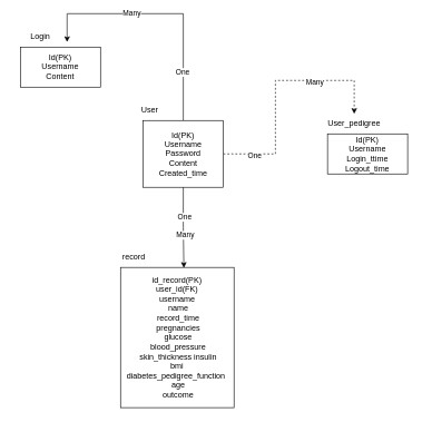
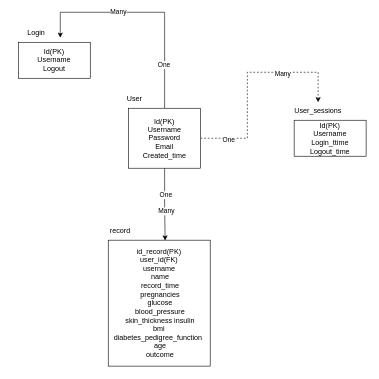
  <mxCell id="0" />
  <mxCell id="1" parent="0" />
  <mxCell id="2" style="edgeStyle=orthogonalEdgeStyle;rounded=0;orthogonalLoop=1;jettySize=auto;html=1;entryX=1;entryY=0.75;entryDx=0;entryDy=0;" parent="1" source="8" target="15" edge="1"><mxGeometry relative="1" as="geometry"><mxPoint x="250" y="-10" as="targetPoint" /><Array as="points"><mxPoint x="274" y="20" /><mxPoint x="100" y="20" /></Array></mxGeometry></mxCell>
  <mxCell id="3" value="Many" style="edgeLabel;html=1;align=center;verticalAlign=middle;resizable=0;points=[];" parent="2" vertex="1" connectable="0"><mxGeometry x="0.263" y="-1" relative="1" as="geometry"><mxPoint as="offset" /></mxGeometry></mxCell>
  <mxCell id="4" value="One" style="edgeLabel;html=1;align=center;verticalAlign=middle;resizable=0;points=[];" parent="2" vertex="1" connectable="0"><mxGeometry x="-0.613" y="2" relative="1" as="geometry"><mxPoint as="offset" /></mxGeometry></mxCell>
  <mxCell id="5" style="edgeStyle=orthogonalEdgeStyle;rounded=0;orthogonalLoop=1;jettySize=auto;html=1;dashed=1;" parent="1" source="8" target="14" edge="1"><mxGeometry relative="1" as="geometry"><Array as="points"><mxPoint x="412" y="230" /><mxPoint x="412" y="120" /><mxPoint x="530" y="120" /></Array></mxGeometry></mxCell>
  <mxCell id="6" value="One" style="edgeLabel;html=1;align=center;verticalAlign=middle;resizable=0;points=[];" parent="5" vertex="1" connectable="0"><mxGeometry x="-0.739" y="-1" relative="1" as="geometry"><mxPoint as="offset" /></mxGeometry></mxCell>
  <mxCell id="7" value="Many" style="edgeLabel;html=1;align=center;verticalAlign=middle;resizable=0;points=[];" parent="5" vertex="1" connectable="0"><mxGeometry x="0.383" y="-1" relative="1" as="geometry"><mxPoint as="offset" /></mxGeometry></mxCell>
- <mxCell id="8" value="Id(PK)&lt;div&gt;Username&lt;/div&gt;&lt;div&gt;Password&lt;/div&gt;&lt;div&gt;Content&lt;/div&gt;&lt;div&gt;Created_time&lt;/div&gt;" style="rounded=0;whiteSpace=wrap;html=1;" parent="1" vertex="1"><mxGeometry x="214" y="180" width="120" height="100" as="geometry" /></mxCell>
+ <mxCell id="8" value="Id(PK)&lt;div&gt;Username&lt;/div&gt;&lt;div&gt;Password&lt;/div&gt;&lt;div&gt;Email&lt;/div&gt;&lt;div&gt;Created_time&lt;/div&gt;" style="rounded=0;whiteSpace=wrap;html=1;" parent="1" vertex="1"><mxGeometry x="214" y="180" width="120" height="100" as="geometry" /></mxCell>
  <mxCell id="9" value="id_record(PK)&lt;div&gt;user_id(FK)&lt;br&gt;&lt;div&gt;username&lt;div&gt;&amp;nbsp;name&lt;/div&gt;&lt;div&gt;&lt;span class=&quot;hljs-comment&quot;&gt;&amp;nbsp;record_time&lt;/span&gt;&lt;/div&gt;&lt;div&gt;&amp;nbsp;pregnancies&lt;/div&gt;&lt;div&gt;&amp;nbsp;glucose&lt;/div&gt;&lt;div&gt;&lt;span style=&quot;background-color: initial;&quot;&gt;&amp;nbsp;blood_pressure&lt;/span&gt;&lt;/div&gt;&lt;div&gt;&lt;span style=&quot;background-color: initial;&quot;&gt;&amp;nbsp;skin_thickness insulin&lt;/span&gt;&lt;/div&gt;&lt;div&gt;&lt;span style=&quot;background-color: initial;&quot;&gt;bmi diabetes_pedigree_function&amp;nbsp;&lt;/span&gt;&lt;/div&gt;&lt;div&gt;&lt;span style=&quot;background-color: initial;&quot;&gt;&amp;nbsp;age&lt;/span&gt;&lt;/div&gt;&lt;div&gt;&lt;span style=&quot;background-color: initial;&quot;&gt;&amp;nbsp; &amp;nbsp; &amp;nbsp; &amp;nbsp; &amp;nbsp; &amp;nbsp;outcome&amp;nbsp; &amp;nbsp; &amp;nbsp; &amp;nbsp; &amp;nbsp;&amp;nbsp;&lt;/span&gt;&lt;/div&gt;&lt;/div&gt;&lt;/div&gt;" style="rounded=0;whiteSpace=wrap;html=1;" parent="1" vertex="1"><mxGeometry x="180" y="400" width="170" height="210" as="geometry" /></mxCell>
- <mxCell id="10" value="Id(PK)&lt;div&gt;Username&lt;/div&gt;&lt;div&gt;Content&lt;/div&gt;" style="rounded=0;whiteSpace=wrap;html=1;" parent="1" vertex="1"><mxGeometry x="30" y="70" width="120" height="60" as="geometry" /></mxCell>
+ <mxCell id="10" value="Id(PK)&lt;div&gt;Username&lt;/div&gt;&lt;div&gt;Logout&lt;/div&gt;" style="rounded=0;whiteSpace=wrap;html=1;" parent="1" vertex="1"><mxGeometry x="30" y="70" width="120" height="60" as="geometry" /></mxCell>
  <mxCell id="11" value="Id(PK)&lt;div&gt;Username&lt;/div&gt;&lt;div&gt;Login_ttime&lt;/div&gt;&lt;div&gt;Logout_time&lt;/div&gt;" style="rounded=0;whiteSpace=wrap;html=1;" parent="1" vertex="1"><mxGeometry x="490" y="200" width="120" height="60" as="geometry" /></mxCell>
  <mxCell id="12" value="User" style="text;html=1;align=center;verticalAlign=middle;whiteSpace=wrap;rounded=0;" parent="1" vertex="1"><mxGeometry x="194" y="150" width="60" height="30" as="geometry" /></mxCell>
  <mxCell id="13" value="record" style="text;html=1;align=center;verticalAlign=middle;whiteSpace=wrap;rounded=0;" parent="1" vertex="1"><mxGeometry x="170" y="370" width="60" height="30" as="geometry" /></mxCell>
- <mxCell id="14" value="User_pedigree" style="text;html=1;align=center;verticalAlign=middle;whiteSpace=wrap;rounded=0;" parent="1" vertex="1"><mxGeometry x="490" y="170" width="80" height="30" as="geometry" /></mxCell>
+ <mxCell id="14" value="User_sessions" style="text;html=1;align=center;verticalAlign=middle;whiteSpace=wrap;rounded=0;" parent="1" vertex="1"><mxGeometry x="490" y="170" width="80" height="30" as="geometry" /></mxCell>
  <mxCell id="15" value="Login" style="text;html=1;align=center;verticalAlign=middle;whiteSpace=wrap;rounded=0;" parent="1" vertex="1"><mxGeometry x="20" y="40" width="80" height="30" as="geometry" /></mxCell>
  <mxCell id="16" style="edgeStyle=orthogonalEdgeStyle;rounded=0;orthogonalLoop=1;jettySize=auto;html=1;entryX=0.558;entryY=0.003;entryDx=0;entryDy=0;entryPerimeter=0;" parent="1" source="8" target="9" edge="1"><mxGeometry relative="1" as="geometry" /></mxCell>
  <mxCell id="17" value="One" style="edgeLabel;html=1;align=center;verticalAlign=middle;resizable=0;points=[];" parent="16" vertex="1" connectable="0"><mxGeometry x="-0.282" y="1" relative="1" as="geometry"><mxPoint as="offset" /></mxGeometry></mxCell>
  <mxCell id="18" value="Many" style="edgeLabel;html=1;align=center;verticalAlign=middle;resizable=0;points=[];" parent="16" vertex="1" connectable="0"><mxGeometry x="0.18" y="2" relative="1" as="geometry"><mxPoint as="offset" /></mxGeometry></mxCell>
